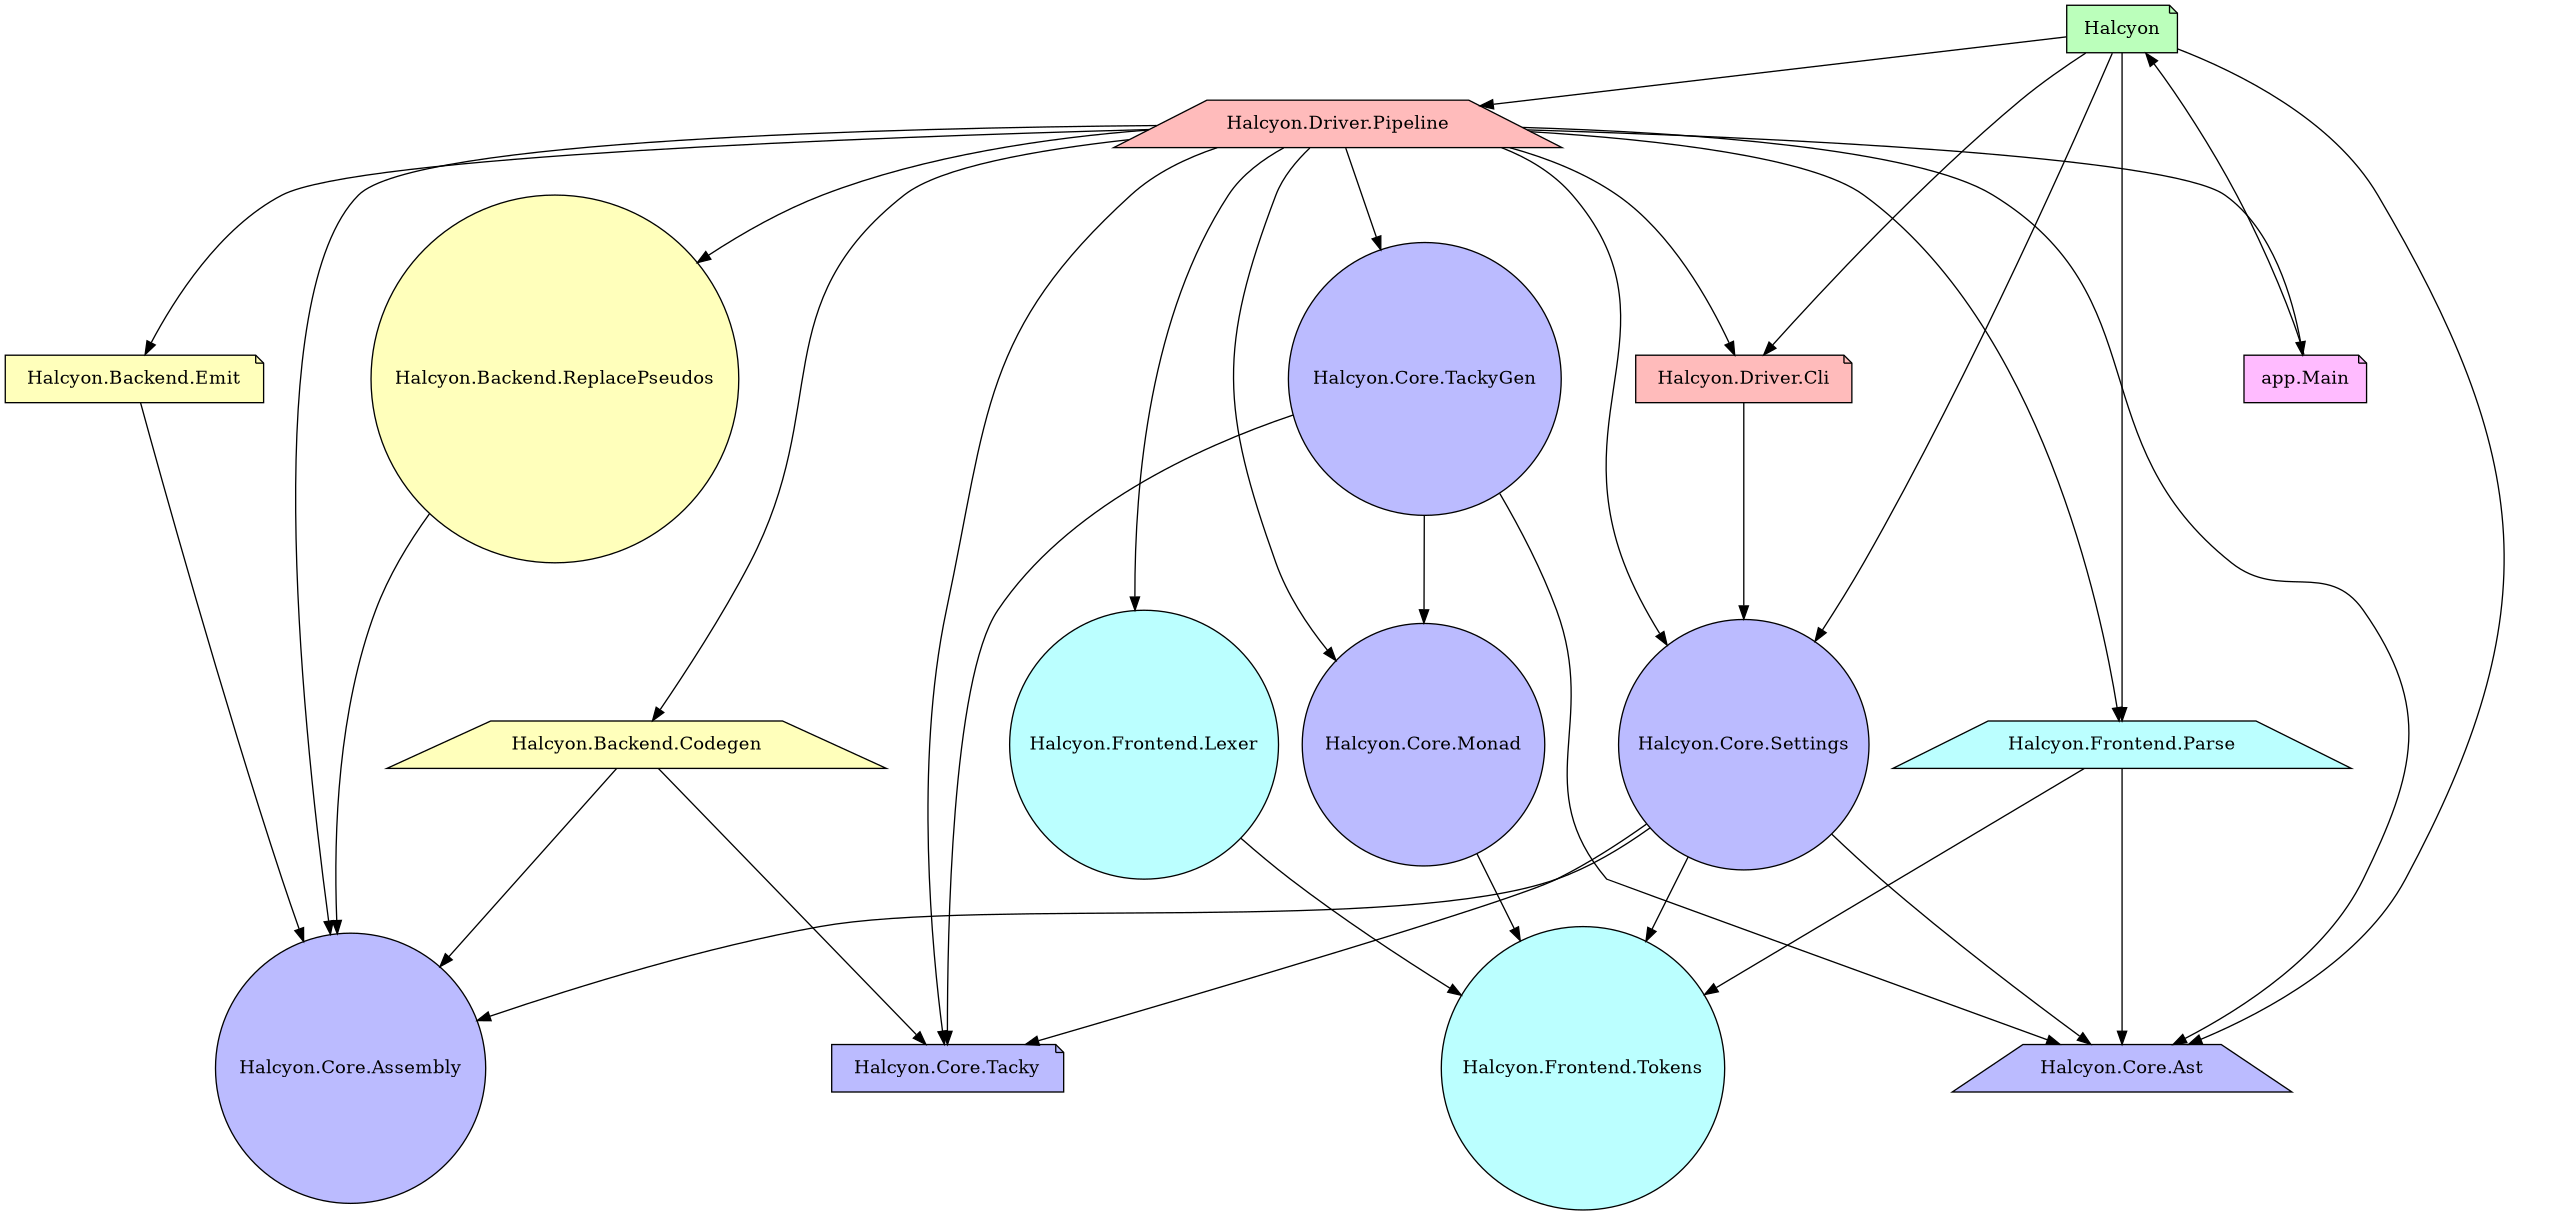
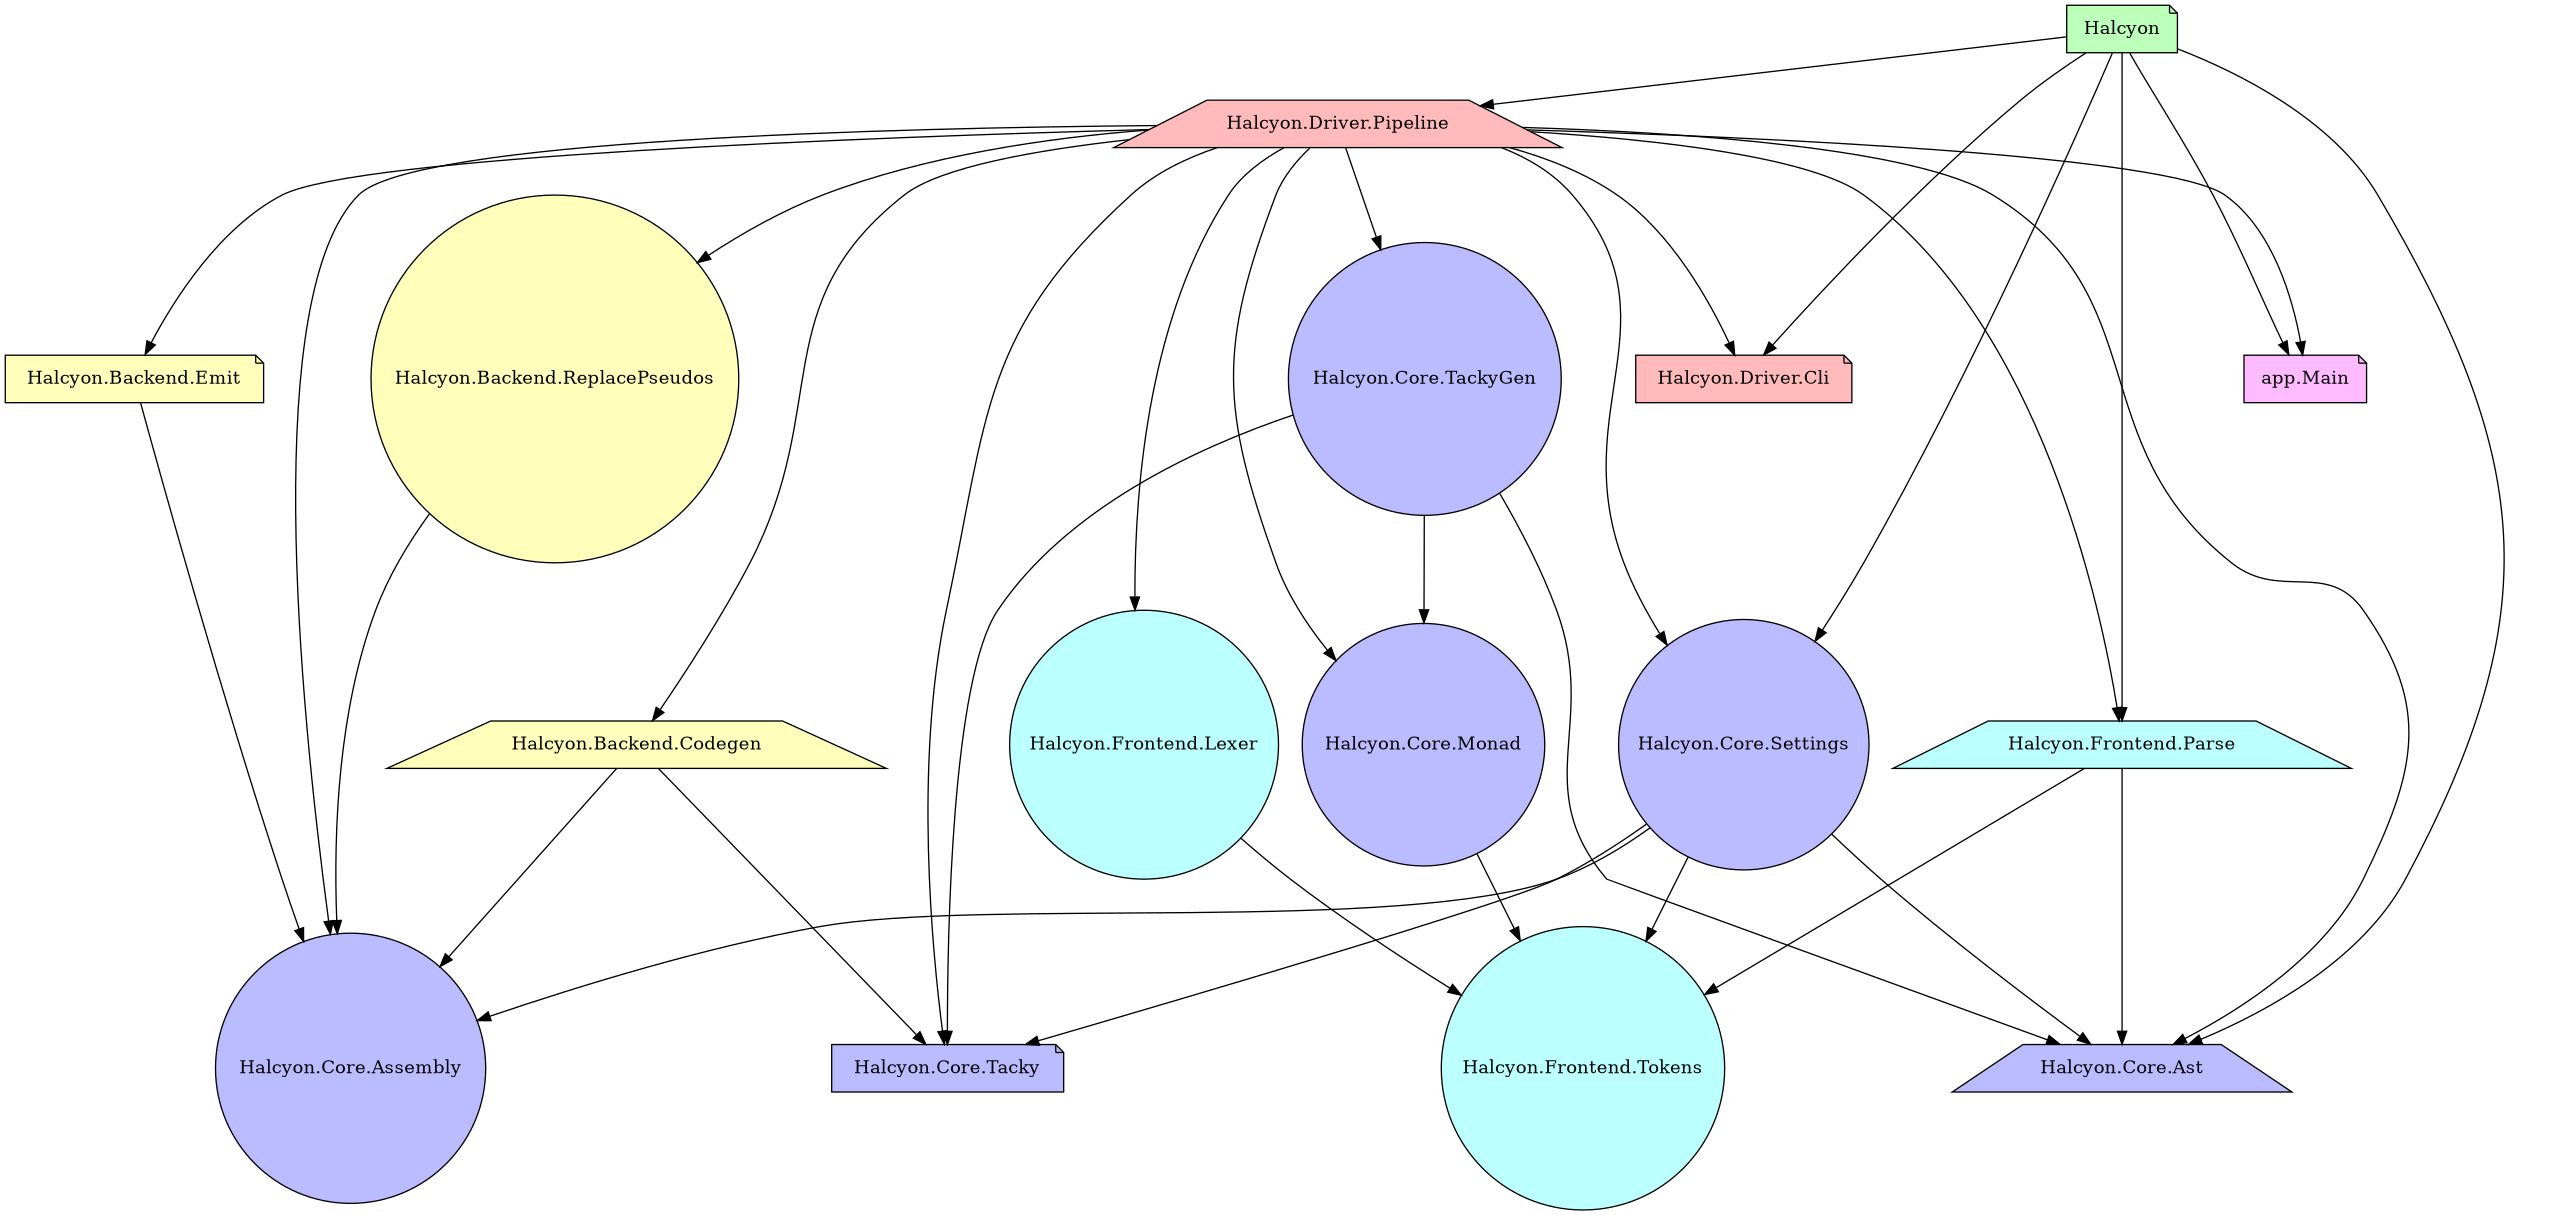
  digraph {
    fontname="DejaVu Serif"
    node [fillcolor="#bbbbff" fontname="DejaVu Serif" shape=circle style=filled]
    edge [fontname="DejaVu Serif"]
    n1 [fillcolor="#bbffbb" height=0.5 label=Halcyon shape=note width=1.1705]
    n2 [height=0.5 label="Halcyon.Core.Ast" shape=trapezium width=2.1657]
    n3 [height=0.5 label="Halcyon.Core.Settings" width=2.6349]
    n4 [fillcolor="#ffbbbb" height=0.5 label="Halcyon.Driver.Cli" shape=note width=2.2794]
    n5 [fillcolor="#ffbbbb" height=0.5 label="Halcyon.Driver.Pipeline" shape=trapezium width=2.8055]
    n6 [fillcolor="#bbffff" height=0.5 label="Halcyon.Frontend.Parse" shape=trapezium width=2.7912]
    n7 [height=0.5 label="Halcyon.Core.Assembly" width=2.8481]
    n8 [height=0.5 label="Halcyon.Core.Tacky" shape=note width=2.45]
    n9 [fillcolor="#bbffff" height=0.5 label="Halcyon.Frontend.Tokens" width=2.9903]
    n10 [fillcolor="#ffffbb" height=0.5 label="Halcyon.Backend.ReplacePseudos" width=3.8717]
    n11 [fillcolor="#ffffbb" height=0.5 label="Halcyon.Backend.Emit" shape=note width=2.7202]
    n12 [fillcolor="#ffffbb" height=0.5 label="Halcyon.Backend.Codegen" shape=trapezium width=3.1182]
    n13 [height=0.5 label="Halcyon.Core.TackyGen" width=2.8766]
    n14 [height=0.5 label="Halcyon.Core.Monad" width=2.5496]
    n15 [fillcolor="#bbffff" height=0.5 label="Halcyon.Frontend.Lexer" width=2.8339]
    n16 [fillcolor="#ffbbff" height=0.5 label="app.Main" shape=note width=1.2985]
    n1 -> n2
    n1 -> n3
    n1 -> n4
    n1 -> n5
    n1 -> n6
    n3 -> n2
    n3 -> n7
    n3 -> n8
    n3 -> n9
-   n4 -> n3
    n5 -> n2
    n5 -> n3
    n5 -> n4
    n5 -> n6
    n5 -> n7
    n5 -> n8
    n5 -> n10
    n5 -> n11
    n5 -> n12
    n5 -> n13
    n5 -> n14
    n5 -> n15
    n5 -> n16
    n6 -> n2
    n6 -> n9
    n10 -> n7
    n11 -> n7
    n12 -> n7
    n12 -> n8
    n13 -> n2
    n13 -> n8
    n13 -> n14
    n14 -> n9
    n15 -> n9
-   n16 -> n1
+   n1 -> n16
  }
